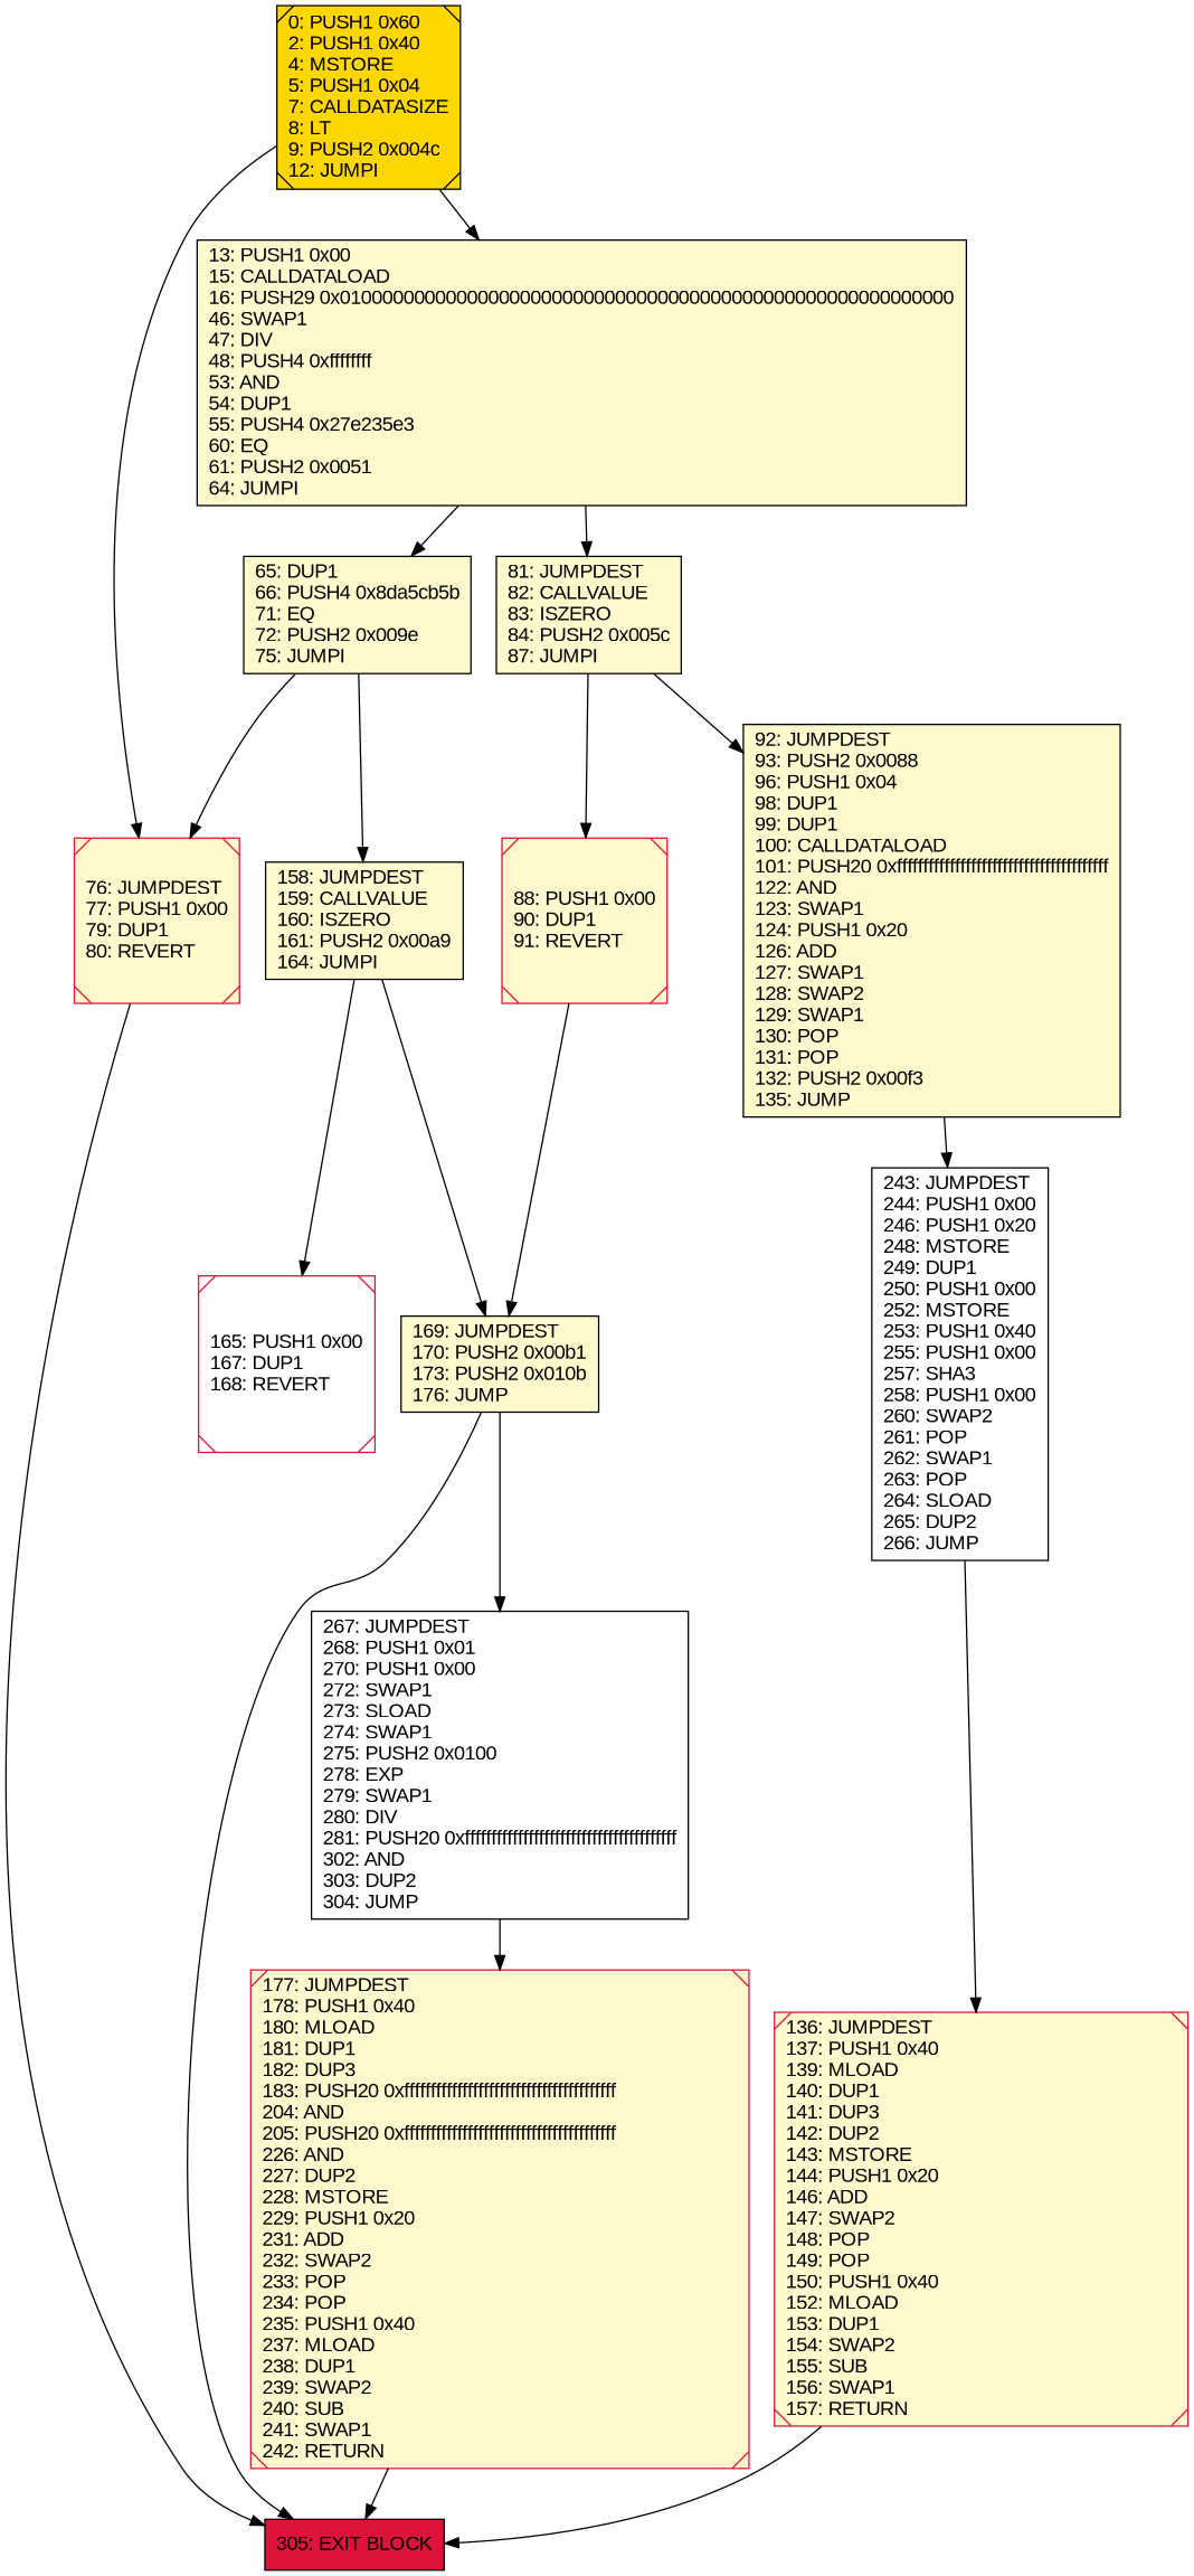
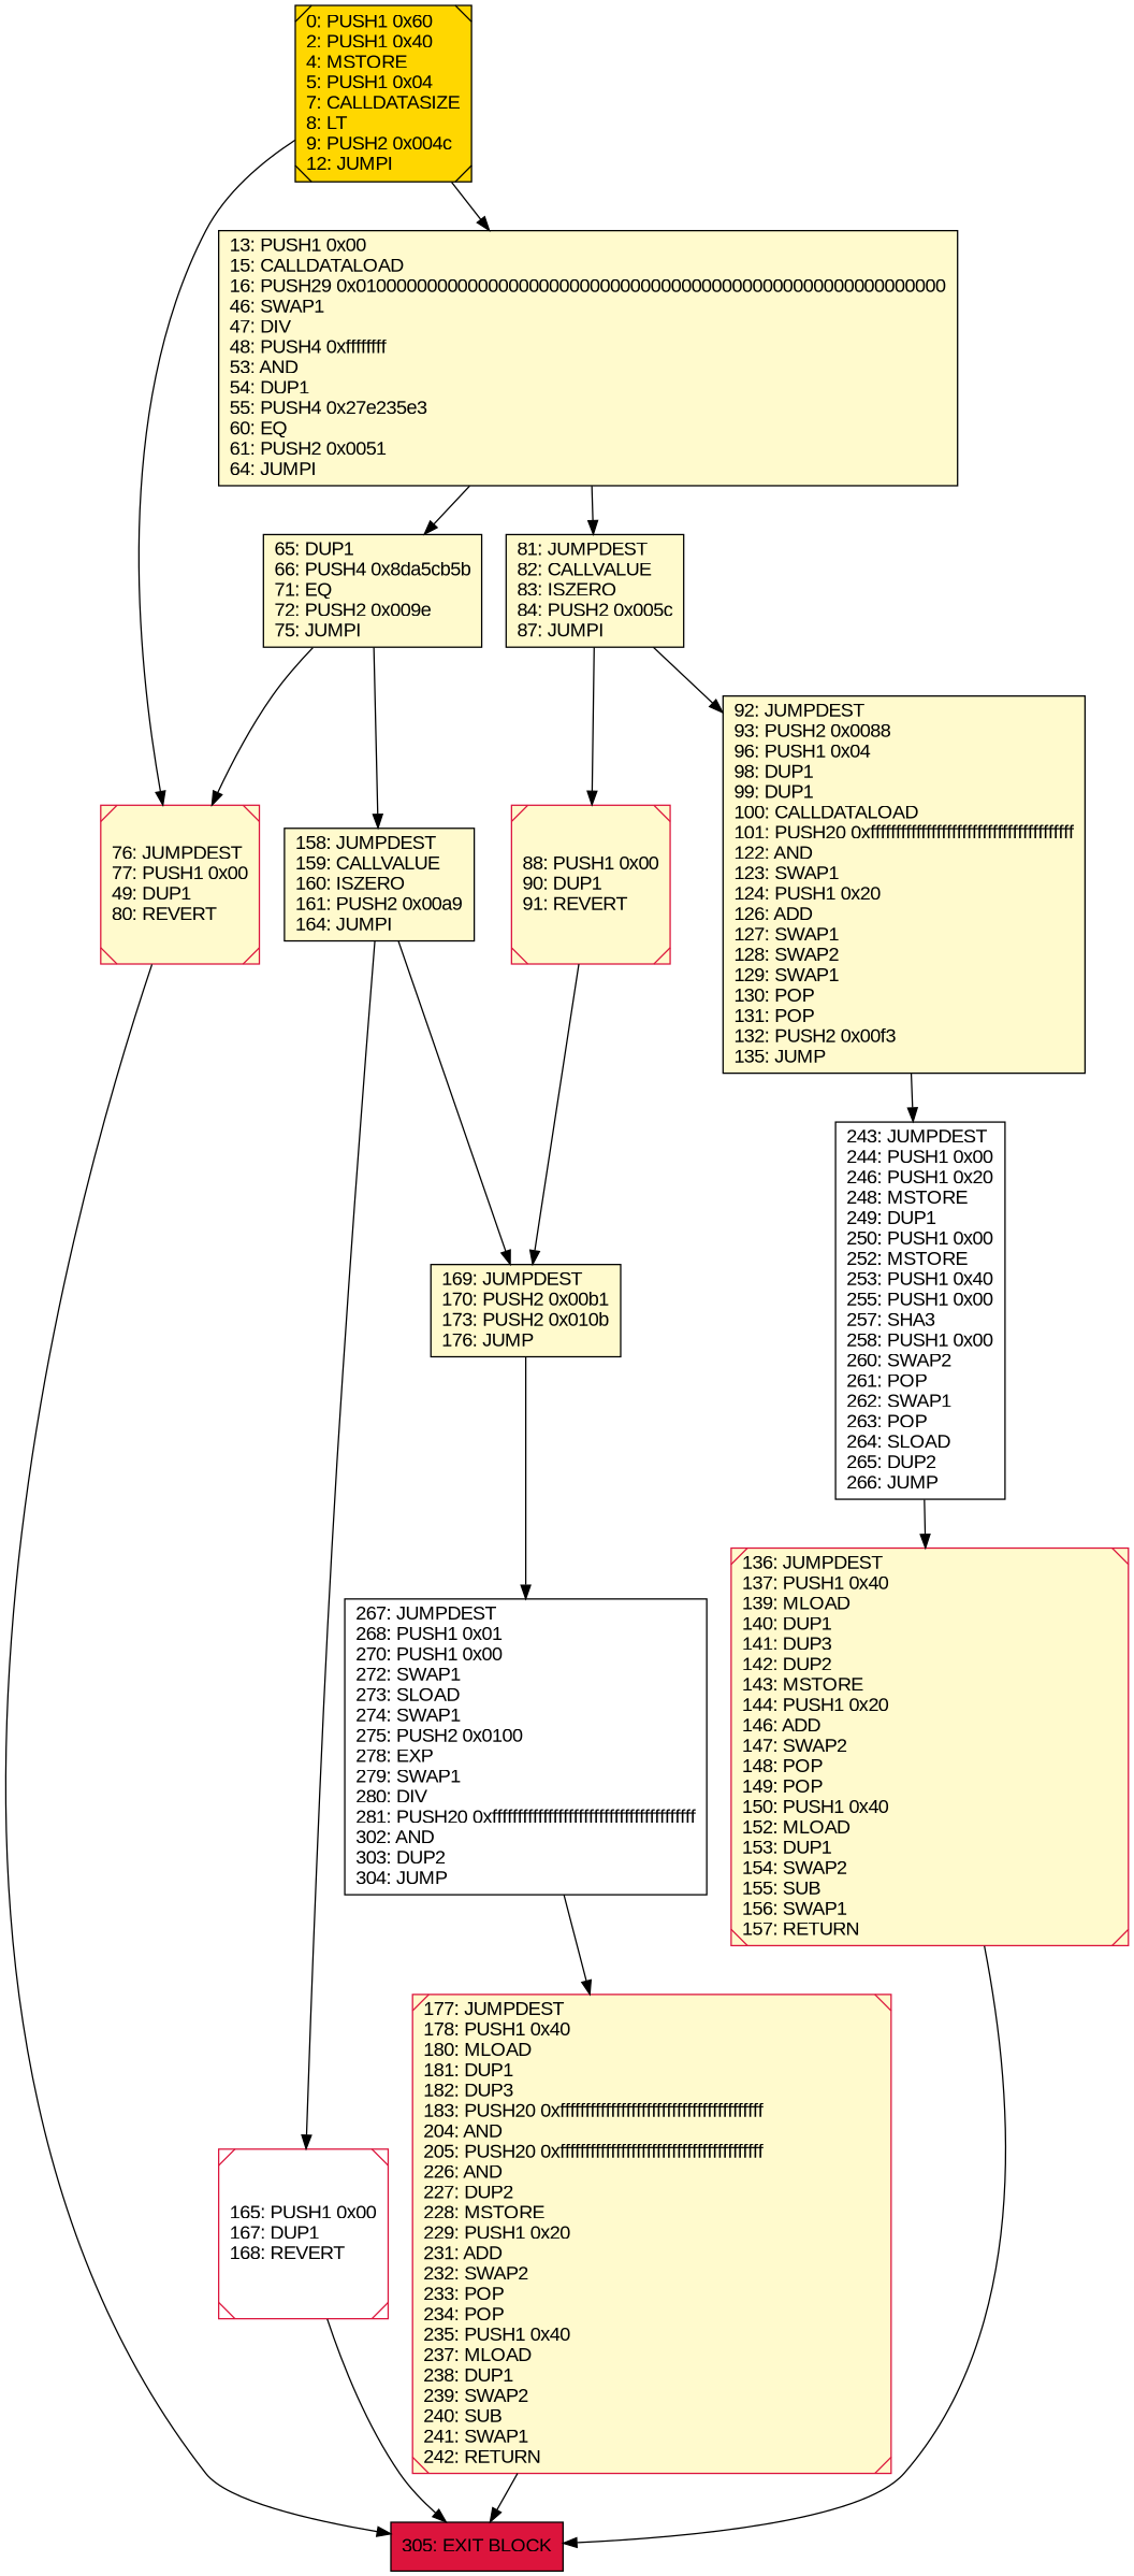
  digraph {
    rankdir=UD
    node [color=black fillcolor=lemonchiffon fontcolor=black fontname=arial shape=box style=filled]
    n1 [color=crimson label="177: JUMPDEST\l178: PUSH1 0x40\l180: MLOAD\l181: DUP1\l182: DUP3\l183: PUSH20 0xffffffffffffffffffffffffffffffffffffffff\l204: AND\l205: PUSH20 0xffffffffffffffffffffffffffffffffffffffff\l226: AND\l227: DUP2\l228: MSTORE\l229: PUSH1 0x20\l231: ADD\l232: SWAP2\l233: POP\l234: POP\l235: PUSH1 0x40\l237: MLOAD\l238: DUP1\l239: SWAP2\l240: SUB\l241: SWAP1\l242: RETURN\l" shape=Msquare]
    n2 [fillcolor=crimson label="305: EXIT BLOCK\l"]
    n3 [color=crimson fillcolor=white label="165: PUSH1 0x00\l167: DUP1\l168: REVERT\l" shape=Msquare]
    n4 [label="65: DUP1\l66: PUSH4 0x8da5cb5b\l71: EQ\l72: PUSH2 0x009e\l75: JUMPI\l"]
-   n5 [color=crimson label="76: JUMPDEST\l77: PUSH1 0x00\l79: DUP1\l80: REVERT\l" shape=Msquare]
+   n5 [color=crimson label="76: JUMPDEST\l77: PUSH1 0x00\l49: DUP1\l80: REVERT\l" shape=Msquare]
    n6 [label="158: JUMPDEST\l159: CALLVALUE\l160: ISZERO\l161: PUSH2 0x00a9\l164: JUMPI\l"]
    n7 [label="169: JUMPDEST\l170: PUSH2 0x00b1\l173: PUSH2 0x010b\l176: JUMP\l"]
    n8 [fillcolor=gold label="0: PUSH1 0x60\l2: PUSH1 0x40\l4: MSTORE\l5: PUSH1 0x04\l7: CALLDATASIZE\l8: LT\l9: PUSH2 0x004c\l12: JUMPI\l" shape=Msquare]
    n9 [label="13: PUSH1 0x00\l15: CALLDATALOAD\l16: PUSH29 0x0100000000000000000000000000000000000000000000000000000000\l46: SWAP1\l47: DIV\l48: PUSH4 0xffffffff\l53: AND\l54: DUP1\l55: PUSH4 0x27e235e3\l60: EQ\l61: PUSH2 0x0051\l64: JUMPI\l"]
    n10 [label="81: JUMPDEST\l82: CALLVALUE\l83: ISZERO\l84: PUSH2 0x005c\l87: JUMPI\l"]
    n11 [label="92: JUMPDEST\l93: PUSH2 0x0088\l96: PUSH1 0x04\l98: DUP1\l99: DUP1\l100: CALLDATALOAD\l101: PUSH20 0xffffffffffffffffffffffffffffffffffffffff\l122: AND\l123: SWAP1\l124: PUSH1 0x20\l126: ADD\l127: SWAP1\l128: SWAP2\l129: SWAP1\l130: POP\l131: POP\l132: PUSH2 0x00f3\l135: JUMP\l"]
    n12 [fillcolor=white label="243: JUMPDEST\l244: PUSH1 0x00\l246: PUSH1 0x20\l248: MSTORE\l249: DUP1\l250: PUSH1 0x00\l252: MSTORE\l253: PUSH1 0x40\l255: PUSH1 0x00\l257: SHA3\l258: PUSH1 0x00\l260: SWAP2\l261: POP\l262: SWAP1\l263: POP\l264: SLOAD\l265: DUP2\l266: JUMP\l"]
    n13 [color=crimson label="136: JUMPDEST\l137: PUSH1 0x40\l139: MLOAD\l140: DUP1\l141: DUP3\l142: DUP2\l143: MSTORE\l144: PUSH1 0x20\l146: ADD\l147: SWAP2\l148: POP\l149: POP\l150: PUSH1 0x40\l152: MLOAD\l153: DUP1\l154: SWAP2\l155: SUB\l156: SWAP1\l157: RETURN\l" shape=Msquare]
    n14 [color=crimson label="88: PUSH1 0x00\l90: DUP1\l91: REVERT\l" shape=Msquare]
    n15 [fillcolor=white label="267: JUMPDEST\l268: PUSH1 0x01\l270: PUSH1 0x00\l272: SWAP1\l273: SLOAD\l274: SWAP1\l275: PUSH2 0x0100\l278: EXP\l279: SWAP1\l280: DIV\l281: PUSH20 0xffffffffffffffffffffffffffffffffffffffff\l302: AND\l303: DUP2\l304: JUMP\l"]
    n1 -> n2
-   n7 -> n2
+   n3 -> n2
    n4 -> n5
    n4 -> n6
    n5 -> n2
    n6 -> n3
    n6 -> n7
    n7 -> n15
    n8 -> n5
    n8 -> n9
    n9 -> n4
    n9 -> n10
    n10 -> n11
    n10 -> n14
    n11 -> n12
    n12 -> n13
    n13 -> n2
    n14 -> n7
    n15 -> n1
  }
